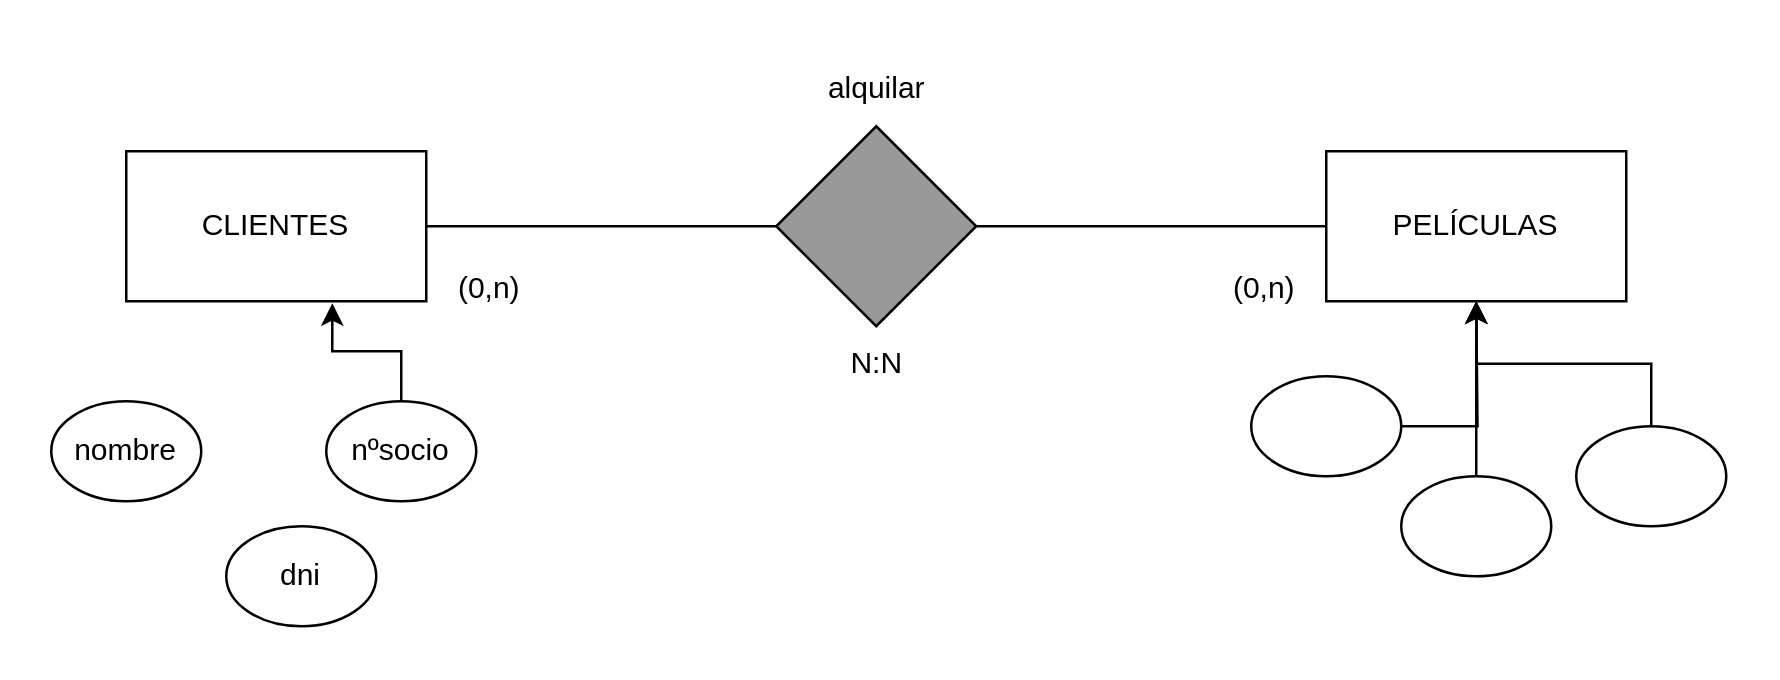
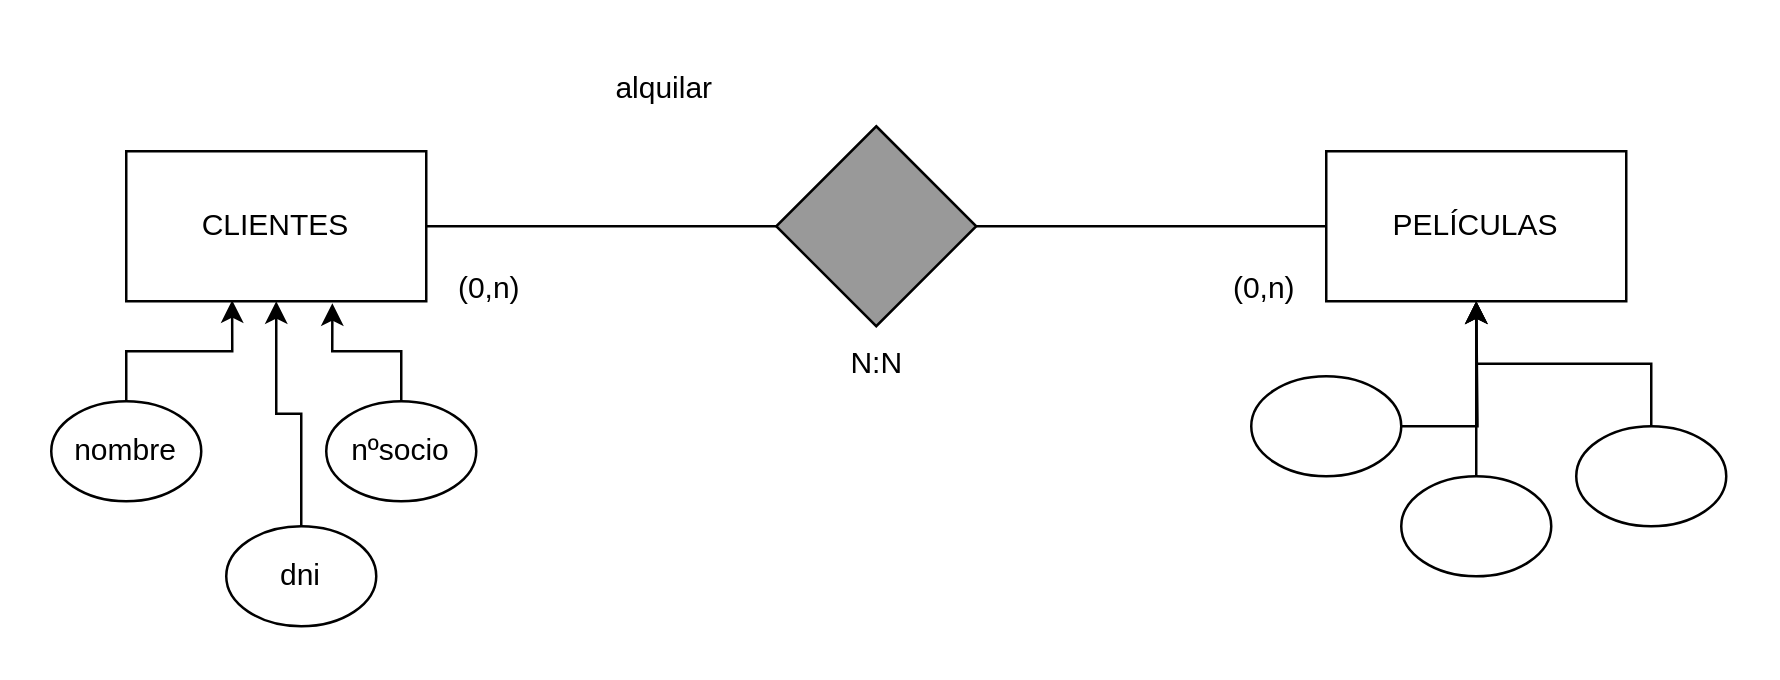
  <mxCell id="0" />
  <mxCell id="1" parent="0" />
  <mxCell id="2" value="CLIENTES" style="rounded=0;whiteSpace=wrap;html=1;" vertex="1" parent="1"><mxGeometry x="50" y="60" width="120" height="60" as="geometry" /></mxCell>
  <mxCell id="3" value="PELÍCULAS" style="rounded=0;whiteSpace=wrap;html=1;" vertex="1" parent="1"><mxGeometry x="530" y="60" width="120" height="60" as="geometry" /></mxCell>
  <mxCell id="4" value="" style="rhombus;whiteSpace=wrap;html=1;fillColor=#999999;" vertex="1" parent="1"><mxGeometry x="310" y="50" width="80" height="80" as="geometry" /></mxCell>
  <mxCell id="5" value="" style="endArrow=none;html=1;rounded=0;entryX=1;entryY=0.5;entryDx=0;entryDy=0;exitX=0;exitY=0.5;exitDx=0;exitDy=0;" edge="1" parent="1" source="4" target="2"><mxGeometry width="50" height="50" relative="1" as="geometry"><mxPoint x="370" y="380" as="sourcePoint" /><mxPoint x="420" y="330" as="targetPoint" /></mxGeometry></mxCell>
  <mxCell id="6" value="" style="endArrow=none;html=1;rounded=0;entryX=0;entryY=0.5;entryDx=0;entryDy=0;exitX=1;exitY=0.5;exitDx=0;exitDy=0;" edge="1" parent="1" source="4" target="3"><mxGeometry width="50" height="50" relative="1" as="geometry"><mxPoint x="400" y="90" as="sourcePoint" /><mxPoint x="440" y="270" as="targetPoint" /></mxGeometry></mxCell>
- <mxCell id="7" value="alquilar" style="text;html=1;align=center;verticalAlign=middle;resizable=0;points=[];autosize=1;strokeColor=none;fillColor=none;" vertex="1" parent="1"><mxGeometry x="320" width="60" height="30" as="geometry" y="20" /></mxCell>
+ <mxCell id="7" value="alquilar" style="text;html=1;align=center;verticalAlign=middle;resizable=0;points=[];autosize=1;strokeColor=none;fillColor=none;" vertex="1" parent="1"><mxGeometry x="235" y="20" width="60" height="30" as="geometry" /></mxCell>
  <mxCell id="8" value="N:N" style="text;html=1;align=center;verticalAlign=middle;resizable=0;points=[];autosize=1;strokeColor=none;fillColor=none;" vertex="1" parent="1"><mxGeometry x="330" y="130" width="40" height="30" as="geometry" /></mxCell>
  <mxCell id="9" value="(0,n)" style="text;html=1;align=center;verticalAlign=middle;resizable=0;points=[];autosize=1;strokeColor=none;fillColor=none;" vertex="1" parent="1"><mxGeometry x="170" y="100" width="50" height="30" as="geometry" /></mxCell>
  <mxCell id="10" value="(0,n)" style="text;html=1;align=center;verticalAlign=middle;resizable=0;points=[];autosize=1;strokeColor=none;fillColor=none;" vertex="1" parent="1"><mxGeometry x="480" y="100" width="50" height="30" as="geometry" /></mxCell>
  <mxCell id="11" value="nombre" style="ellipse;whiteSpace=wrap;html=1;" vertex="1" parent="1"><mxGeometry x="20" y="160" width="60" height="40" as="geometry" /></mxCell>
+ <mxCell id="12" style="edgeStyle=orthogonalEdgeStyle;rounded=0;orthogonalLoop=1;jettySize=auto;html=1;entryX=0.5;entryY=1;entryDx=0;entryDy=0;" edge="1" parent="1" source="13" target="2"><mxGeometry relative="1" as="geometry" /></mxCell>
  <mxCell id="13" value="dni" style="ellipse;whiteSpace=wrap;html=1;" vertex="1" parent="1"><mxGeometry x="90" y="210" width="60" height="40" as="geometry" /></mxCell>
  <mxCell id="14" value="nºsocio" style="ellipse;whiteSpace=wrap;html=1;" vertex="1" parent="1"><mxGeometry x="130" y="160" width="60" height="40" as="geometry" /></mxCell>
  <mxCell id="15" style="edgeStyle=orthogonalEdgeStyle;rounded=0;orthogonalLoop=1;jettySize=auto;html=1;" edge="1" parent="1" source="16"><mxGeometry relative="1" as="geometry"><mxPoint x="590" y="120" as="targetPoint" /></mxGeometry></mxCell>
  <mxCell id="16" value="" style="ellipse;whiteSpace=wrap;html=1;" vertex="1" parent="1"><mxGeometry x="500" y="150" width="60" height="40" as="geometry" /></mxCell>
  <mxCell id="17" style="edgeStyle=orthogonalEdgeStyle;rounded=0;orthogonalLoop=1;jettySize=auto;html=1;entryX=0.5;entryY=1;entryDx=0;entryDy=0;" edge="1" parent="1" source="18" target="3"><mxGeometry relative="1" as="geometry" /></mxCell>
  <mxCell id="18" value="" style="ellipse;whiteSpace=wrap;html=1;" vertex="1" parent="1"><mxGeometry x="560" y="190" width="60" height="40" as="geometry" /></mxCell>
  <mxCell id="19" style="edgeStyle=orthogonalEdgeStyle;rounded=0;orthogonalLoop=1;jettySize=auto;html=1;" edge="1" parent="1" source="20"><mxGeometry relative="1" as="geometry"><mxPoint x="590" y="120" as="targetPoint" /><Array as="points"><mxPoint x="660" y="145" /><mxPoint x="590" y="145" /></Array></mxGeometry></mxCell>
  <mxCell id="20" value="" style="ellipse;whiteSpace=wrap;html=1;rotation=0;" vertex="1" parent="1"><mxGeometry x="630" y="170" width="60" height="40" as="geometry" /></mxCell>
  <mxCell id="21" style="edgeStyle=orthogonalEdgeStyle;rounded=0;orthogonalLoop=1;jettySize=auto;html=1;entryX=0.687;entryY=1.013;entryDx=0;entryDy=0;entryPerimeter=0;" edge="1" parent="1" source="14" target="2"><mxGeometry relative="1" as="geometry" /></mxCell>
+ <mxCell id="22" style="edgeStyle=orthogonalEdgeStyle;rounded=0;orthogonalLoop=1;jettySize=auto;html=1;entryX=0.353;entryY=0.993;entryDx=0;entryDy=0;entryPerimeter=0;" edge="1" parent="1" source="11" target="2"><mxGeometry relative="1" as="geometry" /></mxCell>
